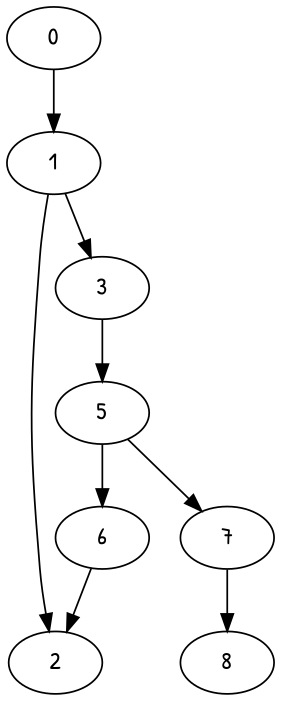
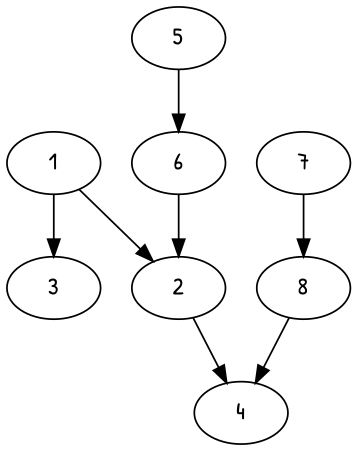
  digraph {
    fontname="Patrick Hand"
    node [fontname="Patrick Hand"]
    edge [fontname="Patrick Hand"]
-   0
    1
    2
    3
+   4
    5
    6
    7
    8
-   0 -> 1
    1 -> 2
    1 -> 3
-   3 -> 5
+   2 -> 4
    5 -> 6
-   5 -> 7
    6 -> 2
    7 -> 8
+   8 -> 4
  }
